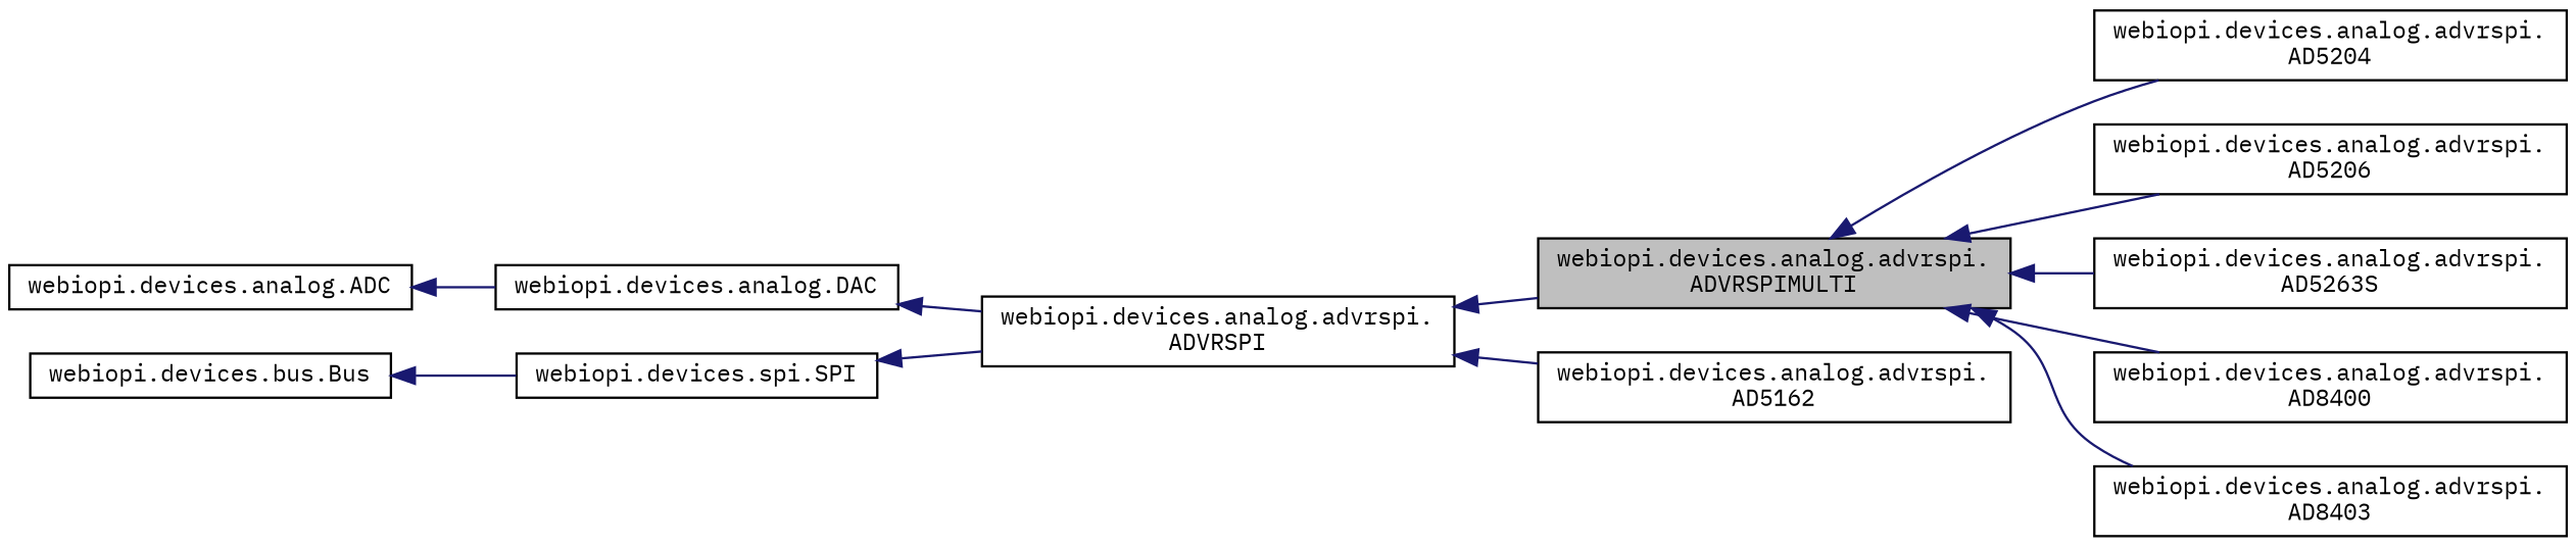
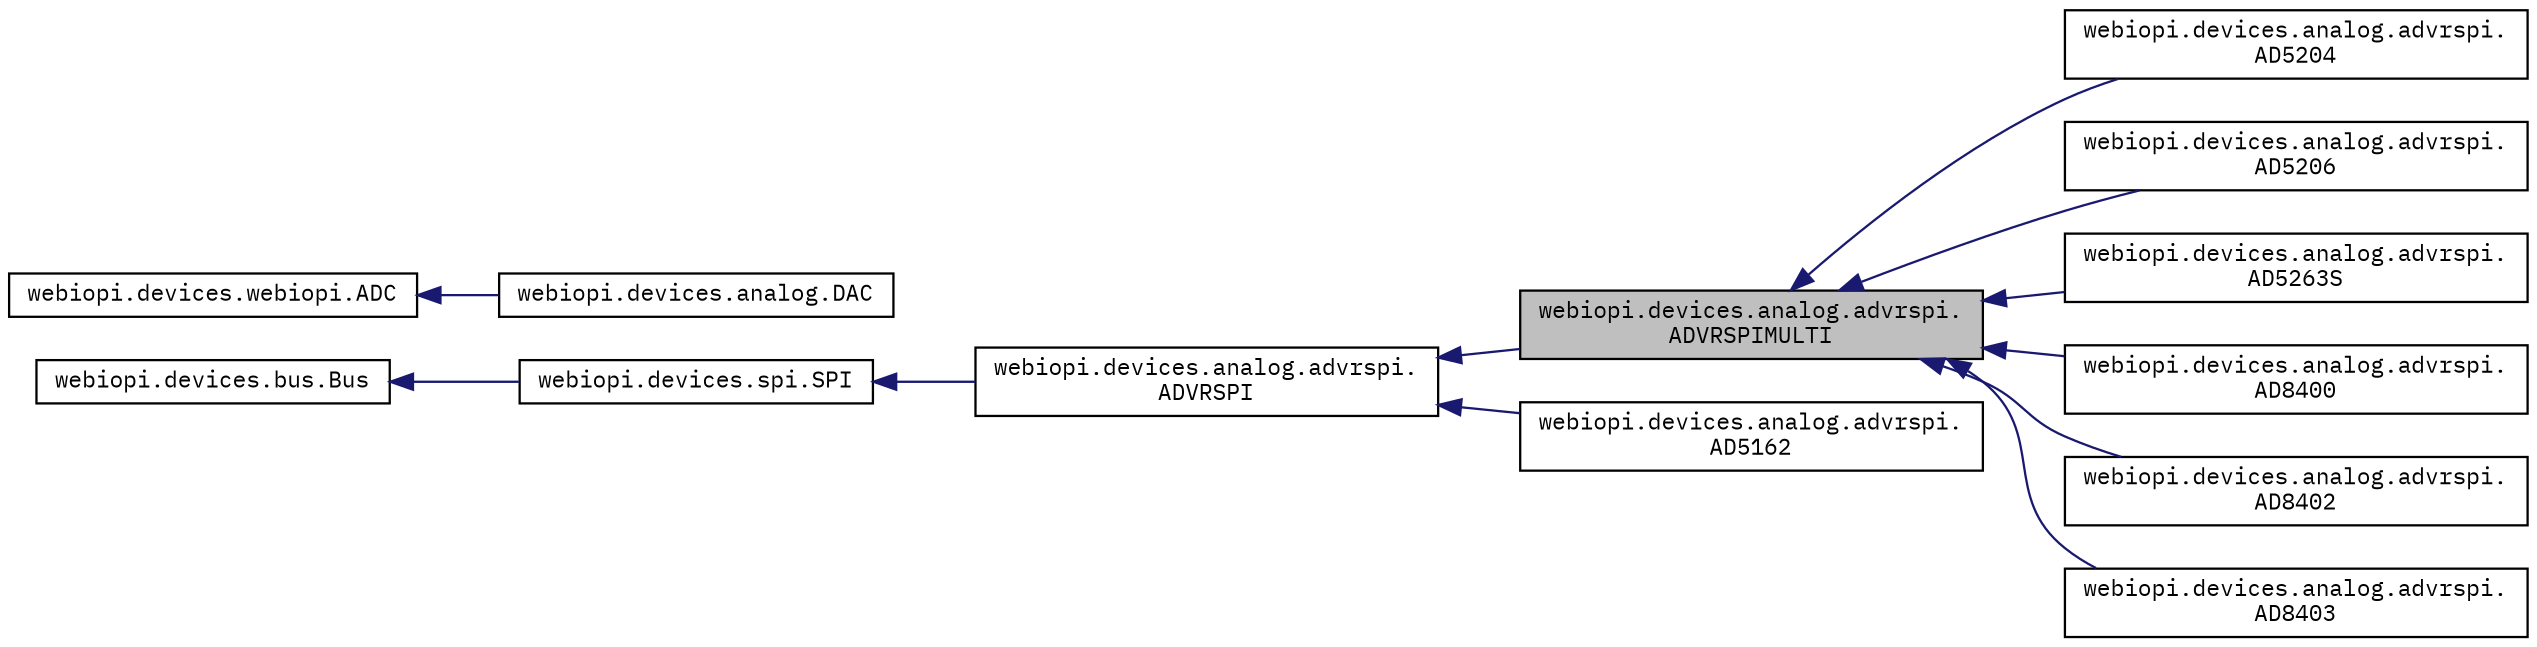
  digraph {
    fontname="IBM Plex Mono"
    rankdir=LR
    node [color=black fillcolor=white fontname="IBM Plex Mono" fontsize=10 shape=record style=filled]
    edge [color=midnightblue dir=back fontname="IBM Plex Mono" fontsize=10 labelfontname=Helvetica labelfontsize=10 style=solid]
    n1 [fillcolor=grey75 fontcolor=black height=0.2 label="webiopi.devices.analog.advrspi.\lADVRSPIMULTI" width=0.4]
    n2 [height=0.2 label="webiopi.devices.analog.advrspi.\lAD5204" width=0.4]
    n3 [height=0.2 label="webiopi.devices.analog.advrspi.\lAD5206" width=0.4]
    n4 [height=0.2 label="webiopi.devices.analog.advrspi.\lAD5263S" width=0.4]
    n5 [height=0.2 label="webiopi.devices.analog.advrspi.\lAD8400" width=0.4]
+   n6 [height=0.2 label="webiopi.devices.analog.advrspi.\lAD8402" width=0.4]
    n7 [height=0.2 label="webiopi.devices.analog.advrspi.\lAD8403" width=0.4]
    n8 [height=0.2 label="webiopi.devices.analog.advrspi.\lAD5162" width=0.4]
    n9 [height=0.2 label="webiopi.devices.analog.advrspi.\lADVRSPI" width=0.4]
    n10 [height=0.2 label="webiopi.devices.analog.DAC" width=0.4]
-   n11 [height=0.2 label="webiopi.devices.analog.ADC" width=0.4]
+   n11 [height=0.2 label="webiopi.devices.webiopi.ADC" width=0.4]
    n12 [height=0.2 label="webiopi.devices.spi.SPI" width=0.4]
    n13 [height=0.2 label="webiopi.devices.bus.Bus" width=0.4]
    n1 -> n2
    n1 -> n3
    n1 -> n4
    n1 -> n5
+   n1 -> n6
    n1 -> n7
    n9 -> n1
    n9 -> n8
-   n10 -> n9
    n11 -> n10
    n12 -> n9
    n13 -> n12
  }
